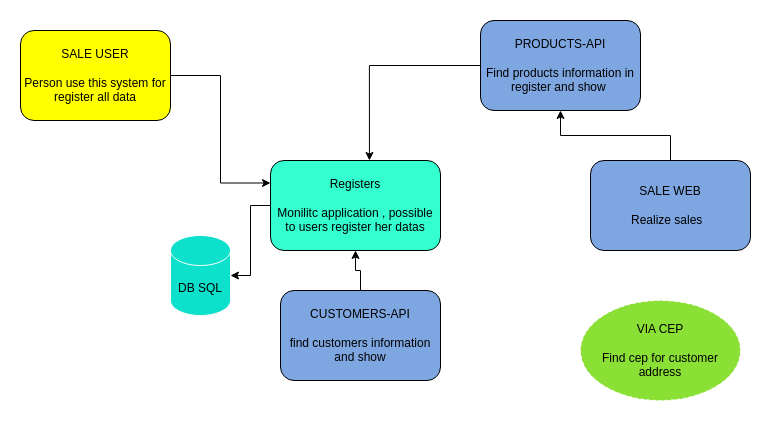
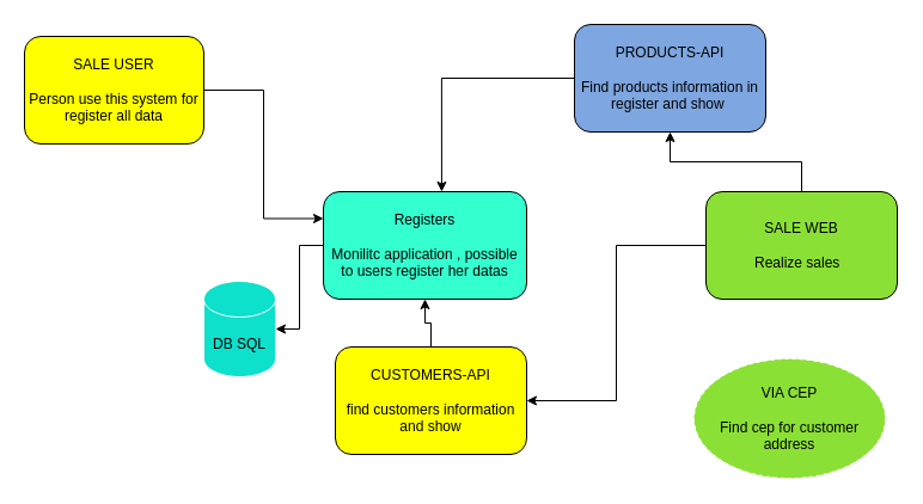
  <mxCell id="0" />
  <mxCell id="1" parent="0" />
  <mxCell id="2" style="edgeStyle=orthogonalEdgeStyle;rounded=0;orthogonalLoop=1;jettySize=auto;html=1;" edge="1" parent="1" source="3" target="12"><mxGeometry relative="1" as="geometry" /></mxCell>
  <mxCell id="3" value="Registers&lt;br&gt;&lt;br&gt;Monilitc application , possible to users register her datas" style="rounded=1;whiteSpace=wrap;html=1;fillColor=#33FFCF;" vertex="1" parent="1"><mxGeometry x="270" y="160" width="170" height="90" as="geometry" /></mxCell>
  <mxCell id="4" style="edgeStyle=orthogonalEdgeStyle;rounded=0;orthogonalLoop=1;jettySize=auto;html=1;entryX=0;entryY=0.25;entryDx=0;entryDy=0;" edge="1" parent="1" source="5" target="3"><mxGeometry relative="1" as="geometry" /></mxCell>
  <mxCell id="5" value="SALE USER&lt;br&gt;&lt;br&gt;Person use this system for register all data" style="rounded=1;whiteSpace=wrap;html=1;fillColor=#FFFF00;" vertex="1" parent="1"><mxGeometry x="20" y="30" width="150" height="90" as="geometry" /></mxCell>
  <mxCell id="6" style="edgeStyle=orthogonalEdgeStyle;rounded=0;orthogonalLoop=1;jettySize=auto;html=1;entryX=0.582;entryY=0;entryDx=0;entryDy=0;entryPerimeter=0;" edge="1" parent="1" source="7" target="3"><mxGeometry relative="1" as="geometry" /></mxCell>
  <mxCell id="7" value="PRODUCTS-API&lt;br&gt;&lt;br&gt;Find products information in register and show&amp;nbsp;" style="rounded=1;whiteSpace=wrap;html=1;fillColor=#7EA6E0;" vertex="1" parent="1"><mxGeometry x="480" y="20" width="160" height="90" as="geometry" /></mxCell>
  <mxCell id="8" style="edgeStyle=orthogonalEdgeStyle;rounded=0;orthogonalLoop=1;jettySize=auto;html=1;" edge="1" parent="1" source="10" target="7"><mxGeometry relative="1" as="geometry" /></mxCell>
- <mxCell id="10" value="SALE WEB&lt;br&gt;&lt;br&gt;Realize sales&amp;nbsp;&amp;nbsp;" style="rounded=1;whiteSpace=wrap;html=1;fillColor=#7EA6E0;" vertex="1" parent="1"><mxGeometry x="590" y="160" width="160" height="90" as="geometry" /></mxCell>
+ <mxCell id="9" style="edgeStyle=orthogonalEdgeStyle;rounded=0;orthogonalLoop=1;jettySize=auto;html=1;entryX=1;entryY=0.5;entryDx=0;entryDy=0;" edge="1" parent="1" source="10" target="14"><mxGeometry relative="1" as="geometry" /></mxCell>
+ <mxCell id="10" value="SALE WEB&lt;br&gt;&lt;br&gt;Realize sales&amp;nbsp;&amp;nbsp;" style="rounded=1;whiteSpace=wrap;html=1;fillColor=#8be036;" vertex="1" parent="1"><mxGeometry x="590" y="160" width="160" height="90" as="geometry" /></mxCell>
  <mxCell id="11" value="VIA CEP&lt;br&gt;&lt;br&gt;Find cep for customer address" style="ellipse;whiteSpace=wrap;html=1;shadow=0;strokeColor=#FFFFFF;fillColor=#8BE036;dashed=1;" vertex="1" parent="1"><mxGeometry x="580" y="300" width="160" height="100" as="geometry" /></mxCell>
  <mxCell id="12" value="DB SQL" style="shape=cylinder3;whiteSpace=wrap;html=1;boundedLbl=1;backgroundOutline=1;size=15;shadow=0;strokeColor=#FFFFFF;fillColor=#0DE0CB;" vertex="1" parent="1"><mxGeometry x="170" y="235" width="60" height="80" as="geometry" /></mxCell>
  <mxCell id="13" style="edgeStyle=orthogonalEdgeStyle;rounded=0;orthogonalLoop=1;jettySize=auto;html=1;" edge="1" parent="1" source="14" target="3"><mxGeometry relative="1" as="geometry" /></mxCell>
- <mxCell id="14" value="CUSTOMERS-API&lt;br&gt;&lt;br&gt;find customers information and show" style="rounded=1;whiteSpace=wrap;html=1;fillColor=#7EA6E0;" vertex="1" parent="1"><mxGeometry x="280" y="290" width="160" height="90" as="geometry" /></mxCell>
+ <mxCell id="14" value="CUSTOMERS-API&lt;br&gt;&lt;br&gt;find customers information and show" style="rounded=1;whiteSpace=wrap;html=1;fillColor=#ffff00;" vertex="1" parent="1"><mxGeometry x="280" y="290" width="160" height="90" as="geometry" /></mxCell>
